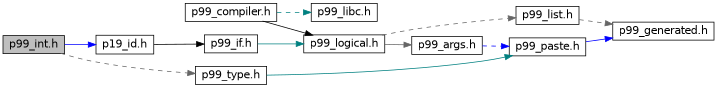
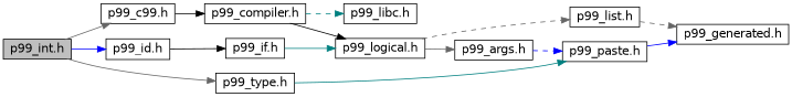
  digraph {
    rankdir=LR
    node [color=black fillcolor=white fontname=Helvetica fontsize=14 shape=record style=filled]
    edge [color=gray40 fontname=Helvetica fontsize=14 labelfontname=Helvetica labelfontsize=14 style=solid]
    n1 [fillcolor=grey75 fontcolor=black height=0.2 label="p99_int.h" width=0.4]
-   n3 [height=0.2 label="p19_id.h" width=0.4]
+   n2 [height=0.2 label="p99_c99.h" width=0.4]
+   n3 [height=0.2 label="p99_id.h" width=0.4]
    n4 [height=0.2 label="p99_type.h" width=0.4]
    n5 [height=0.2 label="p99_compiler.h" width=0.4]
    n6 [height=0.2 label="p99_if.h" width=0.4]
    n7 [height=0.2 label="p99_paste.h" width=0.4]
    n8 [height=0.2 label="p99_libc.h" width=0.4]
    n9 [height=0.2 label="p99_logical.h" width=0.4]
    n10 [height=0.2 label="p99_args.h" width=0.4]
    n11 [height=0.2 label="p99_generated.h" width=0.4]
    n12 [height=0.2 label="p99_list.h" width=0.4]
+   n1 -> n2
    n1 -> n3 [color=blue]
-   n1 -> n4 [style=dashed]
+   n1 -> n4
+   n2 -> n5 [color=black]
    n3 -> n6 [color=black]
    n4 -> n7 [color=teal]
    n5 -> n8 [color=teal style=dashed]
    n5 -> n9 [color=black]
    n6 -> n9 [color=teal]
    n7 -> n11 [color=blue]
    n9 -> n10
    n9 -> n12 [style=dashed]
    n10 -> n7 [color=blue style=dashed]
    n12 -> n11 [style=dashed]
  }
